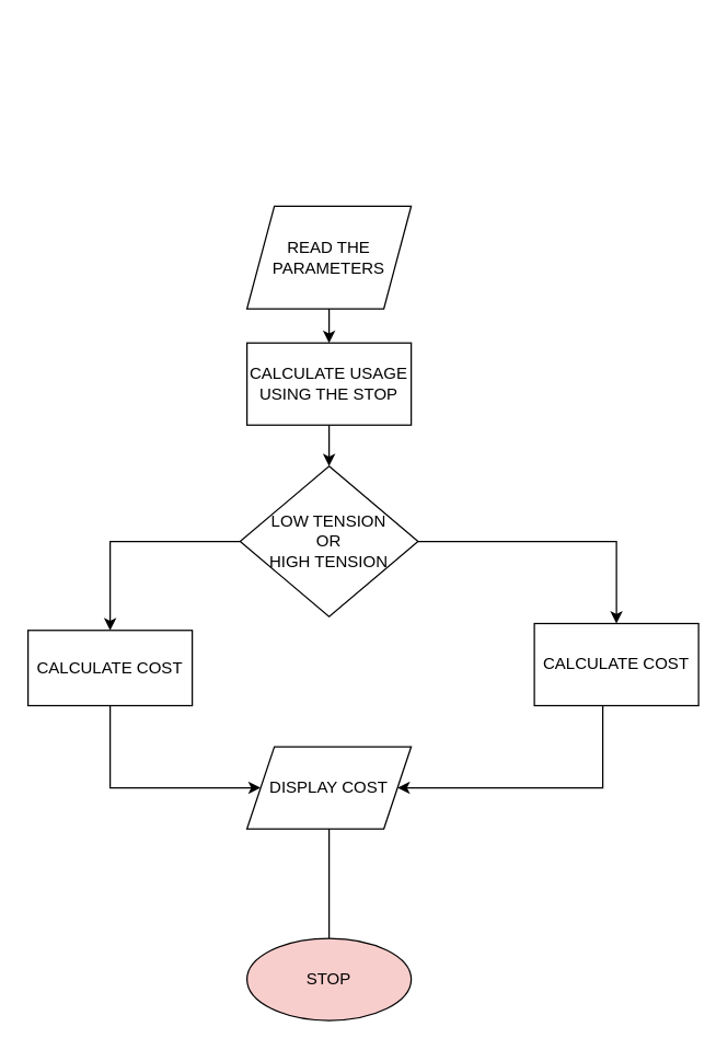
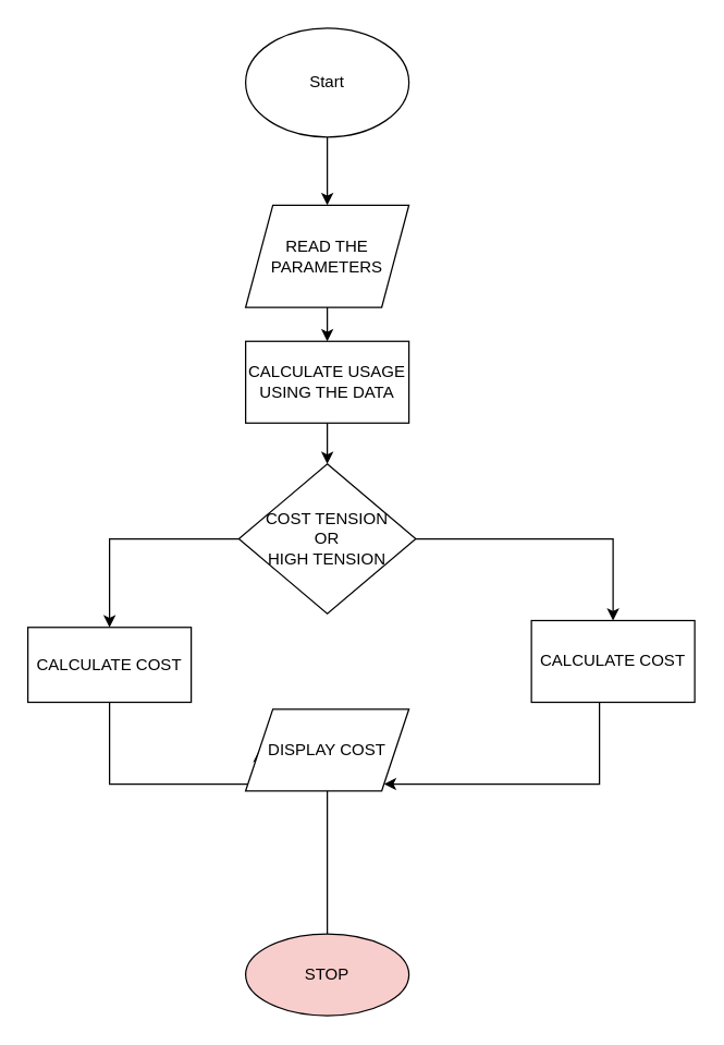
  <mxCell id="0" />
  <mxCell id="1" parent="0" />
+ <mxCell id="2" value="" style="edgeStyle=orthogonalEdgeStyle;rounded=0;orthogonalLoop=1;jettySize=auto;html=1;" edge="1" parent="1" source="3" target="5"><mxGeometry relative="1" as="geometry" /></mxCell>
+ <mxCell id="3" value="Start" style="ellipse;whiteSpace=wrap;html=1;" vertex="1" parent="1"><mxGeometry x="180" width="120" height="80" as="geometry" y="20" /></mxCell>
  <mxCell id="4" value="" style="edgeStyle=orthogonalEdgeStyle;rounded=0;orthogonalLoop=1;jettySize=auto;html=1;" edge="1" parent="1" source="5" target="7"><mxGeometry relative="1" as="geometry" /></mxCell>
  <mxCell id="5" value="READ THE PARAMETERS" style="shape=parallelogram;perimeter=parallelogramPerimeter;whiteSpace=wrap;html=1;fixedSize=1;" vertex="1" parent="1"><mxGeometry x="180" y="150" width="120" height="75" as="geometry" /></mxCell>
  <mxCell id="6" value="" style="edgeStyle=orthogonalEdgeStyle;rounded=0;orthogonalLoop=1;jettySize=auto;html=1;" edge="1" parent="1" source="7" target="10"><mxGeometry relative="1" as="geometry" /></mxCell>
- <mxCell id="7" value="CALCULATE USAGE USING THE STOP" style="whiteSpace=wrap;html=1;" vertex="1" parent="1"><mxGeometry x="180" y="250" width="120" height="60" as="geometry" /></mxCell>
+ <mxCell id="7" value="CALCULATE USAGE USING THE DATA" style="whiteSpace=wrap;html=1;" vertex="1" parent="1"><mxGeometry x="180" y="250" width="120" height="60" as="geometry" /></mxCell>
  <mxCell id="8" value="" style="edgeStyle=orthogonalEdgeStyle;rounded=0;orthogonalLoop=1;jettySize=auto;html=1;" edge="1" parent="1" source="10" target="12"><mxGeometry relative="1" as="geometry" /></mxCell>
  <mxCell id="9" value="" style="edgeStyle=orthogonalEdgeStyle;rounded=0;orthogonalLoop=1;jettySize=auto;html=1;" edge="1" parent="1" source="10" target="14"><mxGeometry relative="1" as="geometry" /></mxCell>
- <mxCell id="10" value="LOW TENSION&lt;br&gt;&amp;nbsp;OR&amp;nbsp;&lt;br&gt;HIGH TENSION" style="rhombus;whiteSpace=wrap;html=1;" vertex="1" parent="1"><mxGeometry x="175" y="340" width="130" height="110" as="geometry" /></mxCell>
+ <mxCell id="10" value="COST TENSION&lt;br&gt;&amp;nbsp;OR&amp;nbsp;&lt;br&gt;HIGH TENSION" style="rhombus;whiteSpace=wrap;html=1;" vertex="1" parent="1"><mxGeometry x="175" y="340" width="130" height="110" as="geometry" /></mxCell>
  <mxCell id="11" style="edgeStyle=orthogonalEdgeStyle;rounded=0;orthogonalLoop=1;jettySize=auto;html=1;entryX=0;entryY=0.5;entryDx=0;entryDy=0;" edge="1" parent="1" source="12" target="16"><mxGeometry relative="1" as="geometry"><mxPoint x="160" y="590" as="targetPoint" /><Array as="points"><mxPoint x="80" y="575" /></Array></mxGeometry></mxCell>
  <mxCell id="12" value="CALCULATE COST" style="whiteSpace=wrap;html=1;" vertex="1" parent="1"><mxGeometry x="20" y="460" width="120" height="55" as="geometry" /></mxCell>
  <mxCell id="13" value="" style="edgeStyle=orthogonalEdgeStyle;rounded=0;orthogonalLoop=1;jettySize=auto;html=1;" edge="1" parent="1" source="14" target="16"><mxGeometry relative="1" as="geometry"><Array as="points"><mxPoint x="440" y="575" /></Array></mxGeometry></mxCell>
  <mxCell id="14" value="CALCULATE COST" style="whiteSpace=wrap;html=1;" vertex="1" parent="1"><mxGeometry x="390" y="455" width="120" height="60" as="geometry" /></mxCell>
  <mxCell id="15" value="" style="edgeStyle=orthogonalEdgeStyle;rounded=0;orthogonalLoop=1;jettySize=auto;html=1;endArrow=none;" edge="1" parent="1" source="16" target="17"><mxGeometry relative="1" as="geometry" /></mxCell>
- <mxCell id="16" value="DISPLAY COST" style="shape=parallelogram;perimeter=parallelogramPerimeter;whiteSpace=wrap;html=1;fixedSize=1;" vertex="1" parent="1"><mxGeometry x="180" y="545" width="120" height="60" as="geometry" /></mxCell>
+ <mxCell id="16" value="DISPLAY COST" style="shape=parallelogram;perimeter=parallelogramPerimeter;whiteSpace=wrap;html=1;fixedSize=1;" vertex="1" parent="1"><mxGeometry x="180" y="520" width="120" height="60" as="geometry" /></mxCell>
  <mxCell id="17" value="STOP" style="ellipse;whiteSpace=wrap;html=1;fillColor=#f8cecc;" vertex="1" parent="1"><mxGeometry x="180" y="685" width="120" height="60" as="geometry" /></mxCell>
